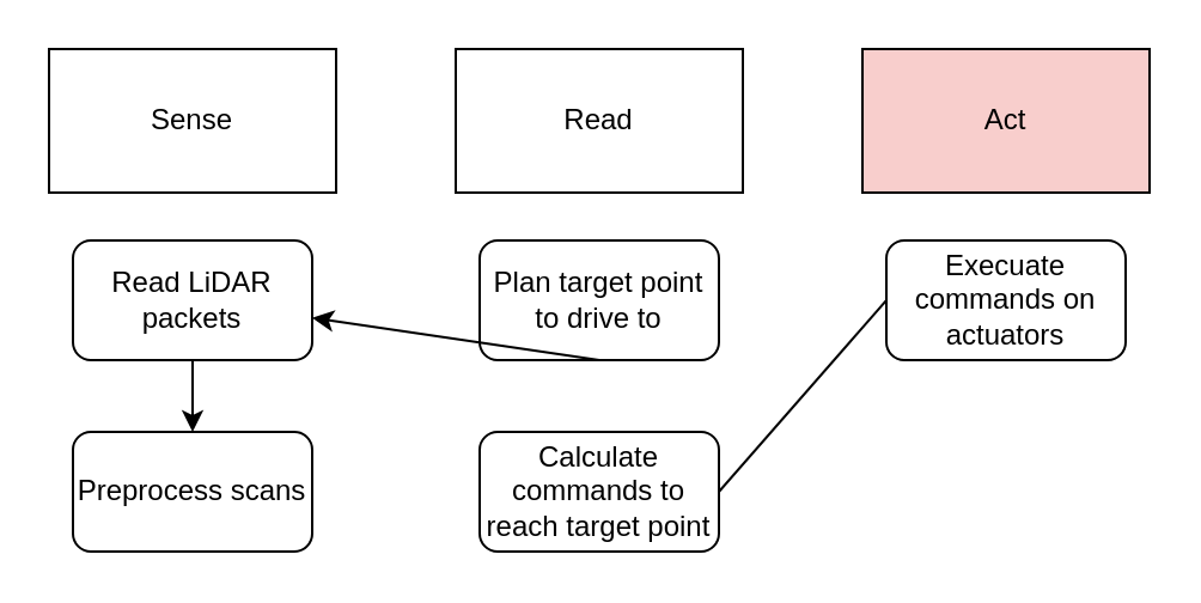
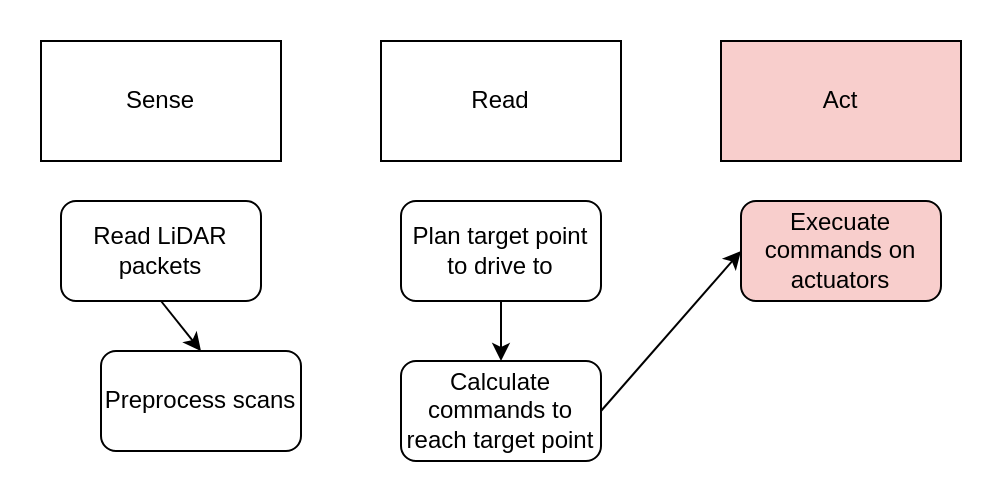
  <mxCell id="0" />
  <mxCell id="1" parent="0" />
  <mxCell id="2" value="Sense" style="rounded=0;whiteSpace=wrap;html=1;" vertex="1" parent="1"><mxGeometry x="20" y="20" width="120" height="60" as="geometry" /></mxCell>
  <mxCell id="3" value="Read" style="rounded=0;whiteSpace=wrap;html=1;" vertex="1" parent="1"><mxGeometry x="190" y="20" width="120" height="60" as="geometry" /></mxCell>
  <mxCell id="4" value="Act" style="rounded=0;whiteSpace=wrap;html=1;fillColor=#f8cecc;" vertex="1" parent="1"><mxGeometry x="360" y="20" width="120" height="60" as="geometry" /></mxCell>
  <mxCell id="5" value="Read LiDAR packets" style="rounded=1;whiteSpace=wrap;html=1;" vertex="1" parent="1"><mxGeometry x="30" y="100" width="100" height="50" as="geometry" /></mxCell>
  <mxCell id="6" value="" style="endArrow=classic;html=1;rounded=0;exitX=0.5;exitY=1;exitDx=0;exitDy=0;entryX=0.5;entryY=0;entryDx=0;entryDy=0;" edge="1" parent="1" source="5" target="7"><mxGeometry width="50" height="50" relative="1" as="geometry"><mxPoint x="90" y="250" as="sourcePoint" /><mxPoint x="140" y="200" as="targetPoint" /></mxGeometry></mxCell>
- <mxCell id="7" value="Preprocess scans" style="rounded=1;whiteSpace=wrap;html=1;" vertex="1" parent="1"><mxGeometry x="30" y="180" width="100" height="50" as="geometry" /></mxCell>
+ <mxCell id="7" value="Preprocess scans" style="rounded=1;whiteSpace=wrap;html=1;" vertex="1" parent="1"><mxGeometry x="50" y="175" width="100" height="50" as="geometry" /></mxCell>
  <mxCell id="8" value="Plan target point to drive to" style="rounded=1;whiteSpace=wrap;html=1;" vertex="1" parent="1"><mxGeometry x="200" y="100" width="100" height="50" as="geometry" /></mxCell>
  <mxCell id="9" value="Calculate commands to reach target point" style="rounded=1;whiteSpace=wrap;html=1;" vertex="1" parent="1"><mxGeometry x="200" y="180" width="100" height="50" as="geometry" /></mxCell>
- <mxCell id="10" value="" style="endArrow=classic;html=1;rounded=0;exitX=0.5;exitY=1;exitDx=0;exitDy=0;" edge="1" parent="1" source="8" target="5"><mxGeometry width="50" height="50" relative="1" as="geometry"><mxPoint x="340" y="250" as="sourcePoint" /><mxPoint x="390" y="200" as="targetPoint" /></mxGeometry></mxCell>
- <mxCell id="11" value="Execuate commands on actuators" style="rounded=1;whiteSpace=wrap;html=1;" vertex="1" parent="1"><mxGeometry x="370" y="100" width="100" height="50" as="geometry" /></mxCell>
- <mxCell id="12" value="" style="endArrow=none;html=1;rounded=0;exitX=1;exitY=0.5;exitDx=0;exitDy=0;entryX=0;entryY=0.5;entryDx=0;entryDy=0;" edge="1" parent="1" source="9" target="11"><mxGeometry width="50" height="50" relative="1" as="geometry"><mxPoint x="330" y="270" as="sourcePoint" /><mxPoint x="380" y="220" as="targetPoint" /></mxGeometry></mxCell>
+ <mxCell id="10" value="" style="endArrow=classic;html=1;rounded=0;exitX=0.5;exitY=1;exitDx=0;exitDy=0;entryX=0.5;entryY=0;entryDx=0;entryDy=0;" edge="1" parent="1" source="8" target="9"><mxGeometry width="50" height="50" relative="1" as="geometry"><mxPoint x="340" y="250" as="sourcePoint" /><mxPoint x="390" y="200" as="targetPoint" /></mxGeometry></mxCell>
+ <mxCell id="11" value="Execuate commands on actuators" style="rounded=1;whiteSpace=wrap;html=1;fillColor=#f8cecc;" vertex="1" parent="1"><mxGeometry x="370" y="100" width="100" height="50" as="geometry" /></mxCell>
+ <mxCell id="12" value="" style="endArrow=classic;html=1;rounded=0;exitX=1;exitY=0.5;exitDx=0;exitDy=0;entryX=0;entryY=0.5;entryDx=0;entryDy=0;" edge="1" parent="1" source="9" target="11"><mxGeometry width="50" height="50" relative="1" as="geometry"><mxPoint x="330" y="270" as="sourcePoint" /><mxPoint x="380" y="220" as="targetPoint" /></mxGeometry></mxCell>
